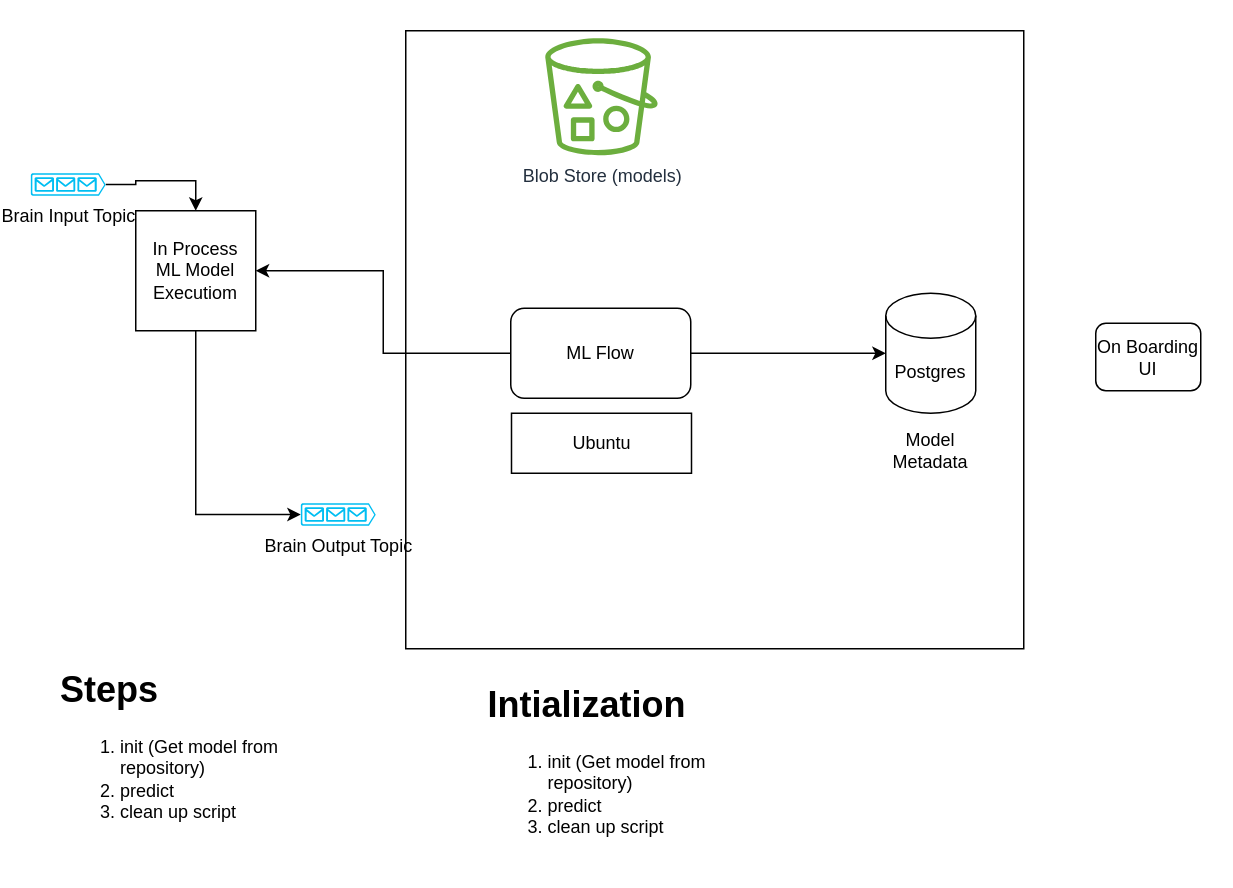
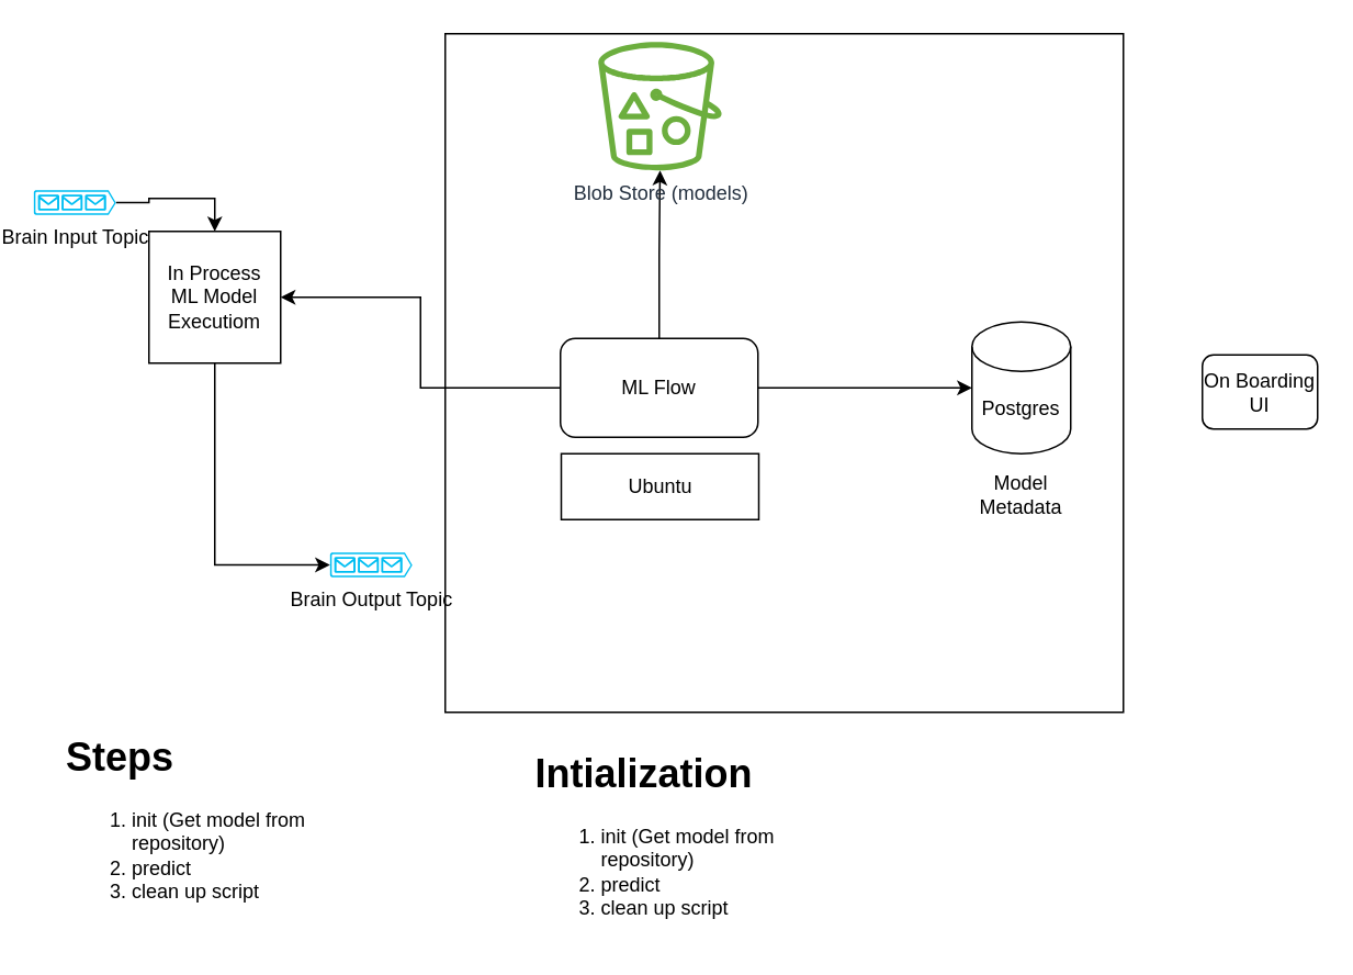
  <mxCell id="0" />
  <mxCell id="1" parent="0" />
  <mxCell id="2" value="" style="whiteSpace=wrap;html=1;aspect=fixed;" vertex="1" parent="1"><mxGeometry x="270" y="20" width="412" height="412" as="geometry" /></mxCell>
  <mxCell id="3" style="edgeStyle=orthogonalEdgeStyle;rounded=0;orthogonalLoop=1;jettySize=auto;html=1;" edge="1" parent="1" source="6" target="7"><mxGeometry relative="1" as="geometry" /></mxCell>
+ <mxCell id="4" style="edgeStyle=orthogonalEdgeStyle;rounded=0;orthogonalLoop=1;jettySize=auto;html=1;" edge="1" parent="1" source="6" target="8"><mxGeometry relative="1" as="geometry" /></mxCell>
  <mxCell id="5" style="edgeStyle=orthogonalEdgeStyle;rounded=0;orthogonalLoop=1;jettySize=auto;html=1;" edge="1" parent="1" source="6" target="12"><mxGeometry relative="1" as="geometry" /></mxCell>
  <mxCell id="6" value="ML Flow" style="rounded=1;whiteSpace=wrap;html=1;" vertex="1" parent="1"><mxGeometry x="340" y="205" width="120" height="60" as="geometry" /></mxCell>
  <mxCell id="7" value="Postgres" style="shape=cylinder3;whiteSpace=wrap;html=1;boundedLbl=1;backgroundOutline=1;size=15;" vertex="1" parent="1"><mxGeometry x="590" y="195" width="60" height="80" as="geometry" /></mxCell>
  <mxCell id="8" value="Blob Store (models)" style="sketch=0;outlineConnect=0;fontColor=#232F3E;gradientColor=none;fillColor=#6CAE3E;strokeColor=none;dashed=0;verticalLabelPosition=bottom;verticalAlign=top;align=center;html=1;fontSize=12;fontStyle=0;aspect=fixed;pointerEvents=1;shape=mxgraph.aws4.bucket_with_objects;" vertex="1" parent="1"><mxGeometry x="363" y="25" width="75" height="78" as="geometry" /></mxCell>
  <mxCell id="9" value="Model Metadata" style="text;html=1;strokeColor=none;fillColor=none;align=center;verticalAlign=middle;whiteSpace=wrap;rounded=0;" vertex="1" parent="1"><mxGeometry x="590" y="285" width="60" height="30" as="geometry" /></mxCell>
  <mxCell id="10" value="Ubuntu" style="rounded=0;whiteSpace=wrap;html=1;" vertex="1" parent="1"><mxGeometry x="340.5" y="275" width="120" height="40" as="geometry" /></mxCell>
  <mxCell id="11" style="edgeStyle=orthogonalEdgeStyle;rounded=0;orthogonalLoop=1;jettySize=auto;html=1;entryX=0;entryY=0.5;entryDx=0;entryDy=0;entryPerimeter=0;exitX=0.5;exitY=1;exitDx=0;exitDy=0;" edge="1" parent="1" source="12" target="16"><mxGeometry relative="1" as="geometry" /></mxCell>
  <mxCell id="12" value="In Process&lt;br&gt;ML Model Executiom" style="whiteSpace=wrap;html=1;aspect=fixed;" vertex="1" parent="1"><mxGeometry x="90" y="140" width="80" height="80" as="geometry" /></mxCell>
  <mxCell id="13" value="&lt;h1&gt;Steps&lt;/h1&gt;&lt;p&gt;&lt;ol&gt;&lt;li&gt;init (Get model from repository)&lt;/li&gt;&lt;li&gt;predict&lt;/li&gt;&lt;li&gt;clean up script&lt;/li&gt;&lt;/ol&gt;&lt;/p&gt;" style="text;html=1;strokeColor=none;fillColor=none;spacing=5;spacingTop=-20;whiteSpace=wrap;overflow=hidden;rounded=0;" vertex="1" parent="1"><mxGeometry x="35" y="440" width="190" height="120" as="geometry" /></mxCell>
  <mxCell id="14" style="edgeStyle=orthogonalEdgeStyle;rounded=0;orthogonalLoop=1;jettySize=auto;html=1;entryX=0.5;entryY=0;entryDx=0;entryDy=0;" edge="1" parent="1" source="15" target="12"><mxGeometry relative="1" as="geometry" /></mxCell>
  <mxCell id="15" value="Brain Input Topic" style="verticalLabelPosition=bottom;html=1;verticalAlign=top;align=center;strokeColor=none;fillColor=#00BEF2;shape=mxgraph.azure.queue_generic;pointerEvents=1;" vertex="1" parent="1"><mxGeometry x="20" y="115" width="50" height="15" as="geometry" /></mxCell>
  <mxCell id="16" value="Brain Output Topic" style="verticalLabelPosition=bottom;html=1;verticalAlign=top;align=center;strokeColor=none;fillColor=#00BEF2;shape=mxgraph.azure.queue_generic;pointerEvents=1;" vertex="1" parent="1"><mxGeometry x="200" y="335" width="50" height="15" as="geometry" /></mxCell>
  <mxCell id="17" value="&lt;h1&gt;Intialization&lt;/h1&gt;&lt;p&gt;&lt;/p&gt;&lt;ol&gt;&lt;li&gt;init (Get model from repository)&lt;/li&gt;&lt;li&gt;predict&lt;/li&gt;&lt;li&gt;clean up script&lt;/li&gt;&lt;/ol&gt;&lt;p&gt;&lt;/p&gt;" style="text;html=1;strokeColor=none;fillColor=none;spacing=5;spacingTop=-20;whiteSpace=wrap;overflow=hidden;rounded=0;" vertex="1" parent="1"><mxGeometry x="320" y="450" width="190" height="120" as="geometry" /></mxCell>
  <mxCell id="18" value="On Boarding UI" style="rounded=1;whiteSpace=wrap;html=1;" vertex="1" parent="1"><mxGeometry x="730" y="215" width="70" height="45" as="geometry" /></mxCell>
